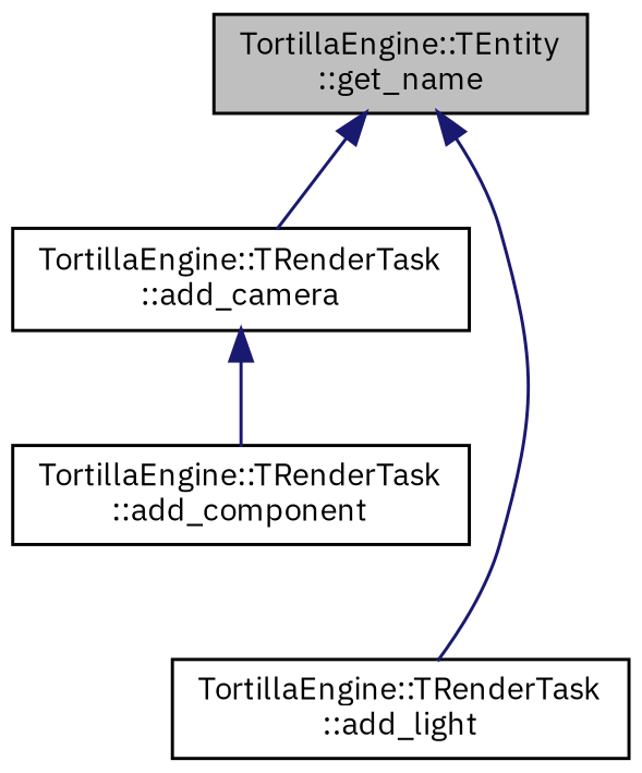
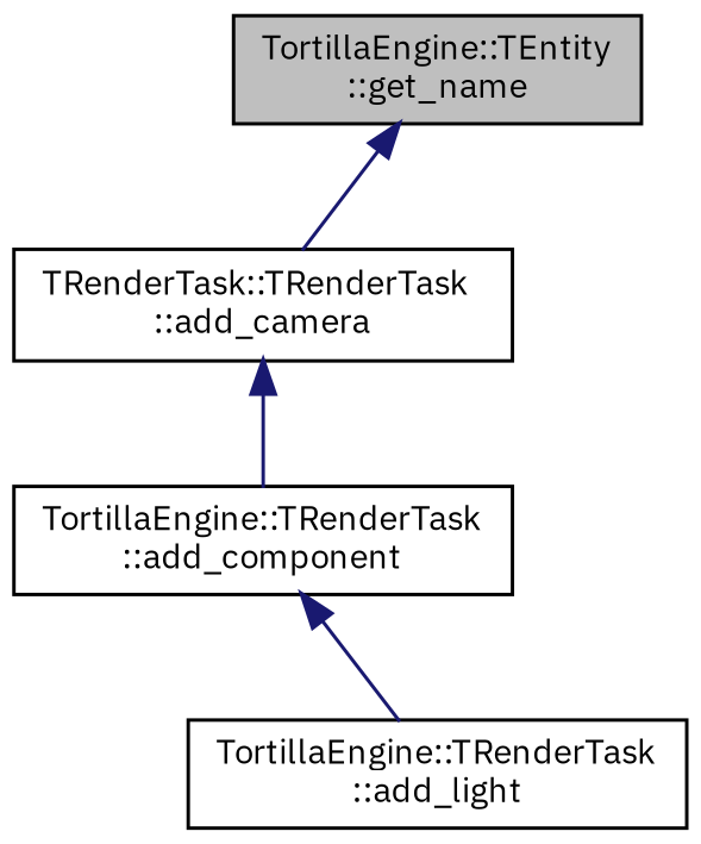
  digraph {
    fontname="IBM Plex Sans"
    rankdir=TB
    node [color=black fillcolor=white fontname="IBM Plex Sans" fontsize=10 shape=record style=filled]
    edge [color=midnightblue dir=back fontname="IBM Plex Sans" fontsize=10 labelfontname=Helvetica labelfontsize=10 style=solid]
    n1 [fillcolor=grey75 fontcolor=black height=0.2 label="TortillaEngine::TEntity\l::get_name" width=0.4]
-   n2 [height=0.2 label="TortillaEngine::TRenderTask\l::add_camera" width=0.4]
+   n2 [height=0.2 label="TRenderTask::TRenderTask\l::add_camera" width=0.4]
    n3 [height=0.2 label="TortillaEngine::TRenderTask\l::add_light" width=0.4]
    n4 [height=0.2 label="TortillaEngine::TRenderTask\l::add_component" width=0.4]
    n1 -> n2
-   n1 -> n3
+   n4 -> n3
    n2 -> n4
  }
